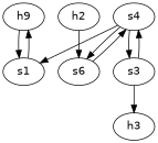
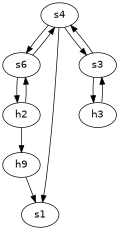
  digraph {
    fontname="DejaVu Sans"
    node [fontname="DejaVu Sans" type=switch]
    edge [cost=1 dst_port=2 fontname="DejaVu Sans" src_port=1]
    n1 [ip="10.0.0.1" label=h9 mac="00:00:00:00:00:01" type=host]
    s1 [ip="11.0.0.1"]
    h2 [ip="10.0.0.2" mac="00:00:00:00:00:02" type=host]
    n4 [ip="11.0.0.2" label=s6]
    s4 [ip="11.0.0.4"]
    h3 [ip="10.0.0.3" mac="00:00:00:00:00:03" type=host]
    s3 [ip="11.0.0.3"]
    n1 -> s1 [dst_port=1 src_port=0]
-   s1 -> n1 [dst_port=0]
+   h2 -> n1 [dst_port=0]
    h2 -> n4 [dst_port=1 src_port=0]
+   n4 -> h2 [dst_port=0]
    n4 -> s4 [src_port=2]
    s4 -> s1
    s4 -> n4 [src_port=2]
    s4 -> s3 [src_port=3]
+   h3 -> s3 [dst_port=1 src_port=0]
    s3 -> s4 [dst_port=3 src_port=2]
    s3 -> h3 [dst_port=0]
  }
